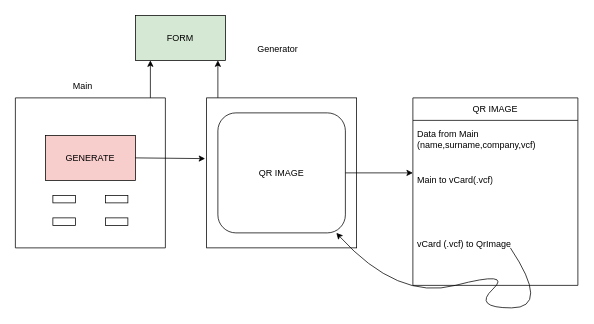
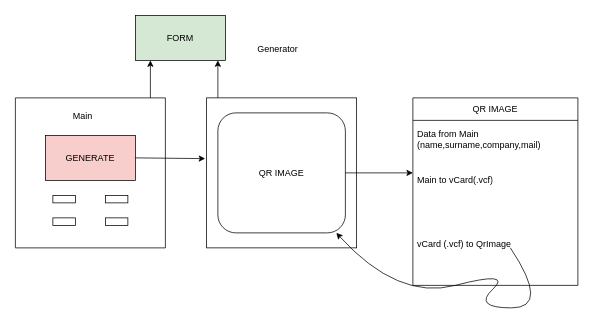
  <mxCell id="0" />
  <mxCell id="1" parent="0" />
  <mxCell id="2" value="FORM" style="rounded=0;whiteSpace=wrap;html=1;fillColor=#d5e8d4;" vertex="1" parent="1"><mxGeometry x="180" y="20" width="120" height="60" as="geometry" /></mxCell>
  <mxCell id="3" value="" style="endArrow=classic;html=1;rounded=0;exitX=1;exitY=0;exitDx=0;exitDy=0;" edge="1" parent="1"><mxGeometry width="50" height="50" relative="1" as="geometry"><mxPoint x="200" y="130" as="sourcePoint" /><mxPoint x="200" y="80" as="targetPoint" /></mxGeometry></mxCell>
  <mxCell id="4" value="" style="endArrow=classic;html=1;rounded=0;exitX=0;exitY=0;exitDx=0;exitDy=0;entryX=0.9;entryY=1.083;entryDx=0;entryDy=0;entryPerimeter=0;" edge="1" parent="1"><mxGeometry width="50" height="50" relative="1" as="geometry"><mxPoint x="290" y="130" as="sourcePoint" /><mxPoint x="290" y="80" as="targetPoint" /></mxGeometry></mxCell>
  <mxCell id="5" value="" style="swimlane;startSize=0;" vertex="1" parent="1"><mxGeometry x="20" y="130" width="200" height="200" as="geometry" /></mxCell>
  <mxCell id="6" value="GENERATE" style="rounded=0;whiteSpace=wrap;html=1;fillColor=#f8cecc;" vertex="1" parent="5"><mxGeometry x="40" y="50" width="120" height="60" as="geometry" /></mxCell>
  <mxCell id="7" value="" style="endArrow=classic;html=1;rounded=0;entryX=-0.01;entryY=0.405;entryDx=0;entryDy=0;entryPerimeter=0;" edge="1" parent="5" target="14"><mxGeometry width="50" height="50" relative="1" as="geometry"><mxPoint x="160" y="80" as="sourcePoint" /><mxPoint x="260" y="80" as="targetPoint" /></mxGeometry></mxCell>
- <mxCell id="8" value="Main" style="text;html=1;align=center;verticalAlign=middle;whiteSpace=wrap;rounded=0;" vertex="1" parent="5"><mxGeometry x="60" y="-30" width="60" height="30" as="geometry" /></mxCell>
+ <mxCell id="8" value="Main" style="text;html=1;align=center;verticalAlign=middle;whiteSpace=wrap;rounded=0;" vertex="1" parent="5"><mxGeometry x="60" y="10" width="60" height="30" as="geometry" /></mxCell>
  <mxCell id="9" value="" style="rounded=0;whiteSpace=wrap;html=1;" vertex="1" parent="5"><mxGeometry x="120" y="130" width="30" height="10" as="geometry" /></mxCell>
  <mxCell id="10" value="" style="rounded=0;whiteSpace=wrap;html=1;" vertex="1" parent="5"><mxGeometry x="50" y="130" width="30" height="10" as="geometry" /></mxCell>
  <mxCell id="11" value="" style="rounded=0;whiteSpace=wrap;html=1;" vertex="1" parent="5"><mxGeometry x="50" y="160" width="30" height="10" as="geometry" /></mxCell>
  <mxCell id="12" value="" style="rounded=0;whiteSpace=wrap;html=1;" vertex="1" parent="5"><mxGeometry x="120" y="160" width="30" height="10" as="geometry" /></mxCell>
  <mxCell id="13" value="" style="endArrow=classic;html=1;rounded=0;" edge="1" parent="1" target="14"><mxGeometry width="50" height="50" relative="1" as="geometry"><mxPoint x="350" y="330" as="sourcePoint" /><mxPoint x="400" y="280" as="targetPoint" /></mxGeometry></mxCell>
  <mxCell id="14" value="" style="whiteSpace=wrap;html=1;aspect=fixed;" vertex="1" parent="1"><mxGeometry x="275" y="130" width="200" height="200" as="geometry" /></mxCell>
  <mxCell id="15" value="Generator" style="text;html=1;align=center;verticalAlign=middle;whiteSpace=wrap;rounded=0;" vertex="1" parent="1"><mxGeometry x="340" y="50" width="60" height="30" as="geometry" /></mxCell>
  <mxCell id="16" value="QR IMAGE" style="rounded=1;whiteSpace=wrap;html=1;" vertex="1" parent="1"><mxGeometry x="290" y="150" width="170" height="160" as="geometry" /></mxCell>
  <mxCell id="17" value="" style="endArrow=classic;html=1;rounded=0;exitX=1;exitY=0.5;exitDx=0;exitDy=0;" edge="1" parent="1" source="16"><mxGeometry width="50" height="50" relative="1" as="geometry"><mxPoint x="350" y="330" as="sourcePoint" /><mxPoint x="550" y="230" as="targetPoint" /></mxGeometry></mxCell>
  <mxCell id="18" value="QR IMAGE" style="swimlane;fontStyle=0;childLayout=stackLayout;horizontal=1;startSize=30;horizontalStack=0;resizeParent=1;resizeParentMax=0;resizeLast=0;collapsible=1;marginBottom=0;whiteSpace=wrap;html=1;" vertex="1" parent="1"><mxGeometry x="550" y="130" width="220" height="250" as="geometry" /></mxCell>
- <mxCell id="19" value="Data from Main (name,surname,company,vcf)" style="text;strokeColor=none;fillColor=none;align=left;verticalAlign=middle;spacingLeft=4;spacingRight=4;overflow=hidden;points=[[0,0.5],[1,0.5]];portConstraint=eastwest;rotatable=0;whiteSpace=wrap;html=1;" vertex="1" parent="18"><mxGeometry y="30" width="220" height="50" as="geometry" /></mxCell>
+ <mxCell id="19" value="Data from Main (name,surname,company,mail)" style="text;strokeColor=none;fillColor=none;align=left;verticalAlign=middle;spacingLeft=4;spacingRight=4;overflow=hidden;points=[[0,0.5],[1,0.5]];portConstraint=eastwest;rotatable=0;whiteSpace=wrap;html=1;" vertex="1" parent="18"><mxGeometry y="30" width="220" height="50" as="geometry" /></mxCell>
  <mxCell id="20" value="Main to vCard(.vcf)" style="text;strokeColor=none;fillColor=none;align=left;verticalAlign=middle;spacingLeft=4;spacingRight=4;overflow=hidden;points=[[0,0.5],[1,0.5]];portConstraint=eastwest;rotatable=0;whiteSpace=wrap;html=1;" vertex="1" parent="18"><mxGeometry y="80" width="220" height="60" as="geometry" /></mxCell>
  <mxCell id="21" value="vCard (.vcf) to QrImage" style="text;strokeColor=none;fillColor=none;align=left;verticalAlign=middle;spacingLeft=4;spacingRight=4;overflow=hidden;points=[[0,0.5],[1,0.5]];portConstraint=eastwest;rotatable=0;whiteSpace=wrap;html=1;" vertex="1" parent="18"><mxGeometry y="140" width="220" height="110" as="geometry" /></mxCell>
  <mxCell id="22" value="" style="curved=1;endArrow=classic;html=1;rounded=0;" edge="1" parent="1" target="16"><mxGeometry width="50" height="50" relative="1" as="geometry"><mxPoint x="679.997" y="330" as="sourcePoint" /><mxPoint x="420" y="440" as="targetPoint" /><Array as="points"><mxPoint x="733.33" y="410" /><mxPoint x="630" y="410" /><mxPoint x="683.33" y="360" /><mxPoint x="530" y="400" /></Array></mxGeometry></mxCell>
